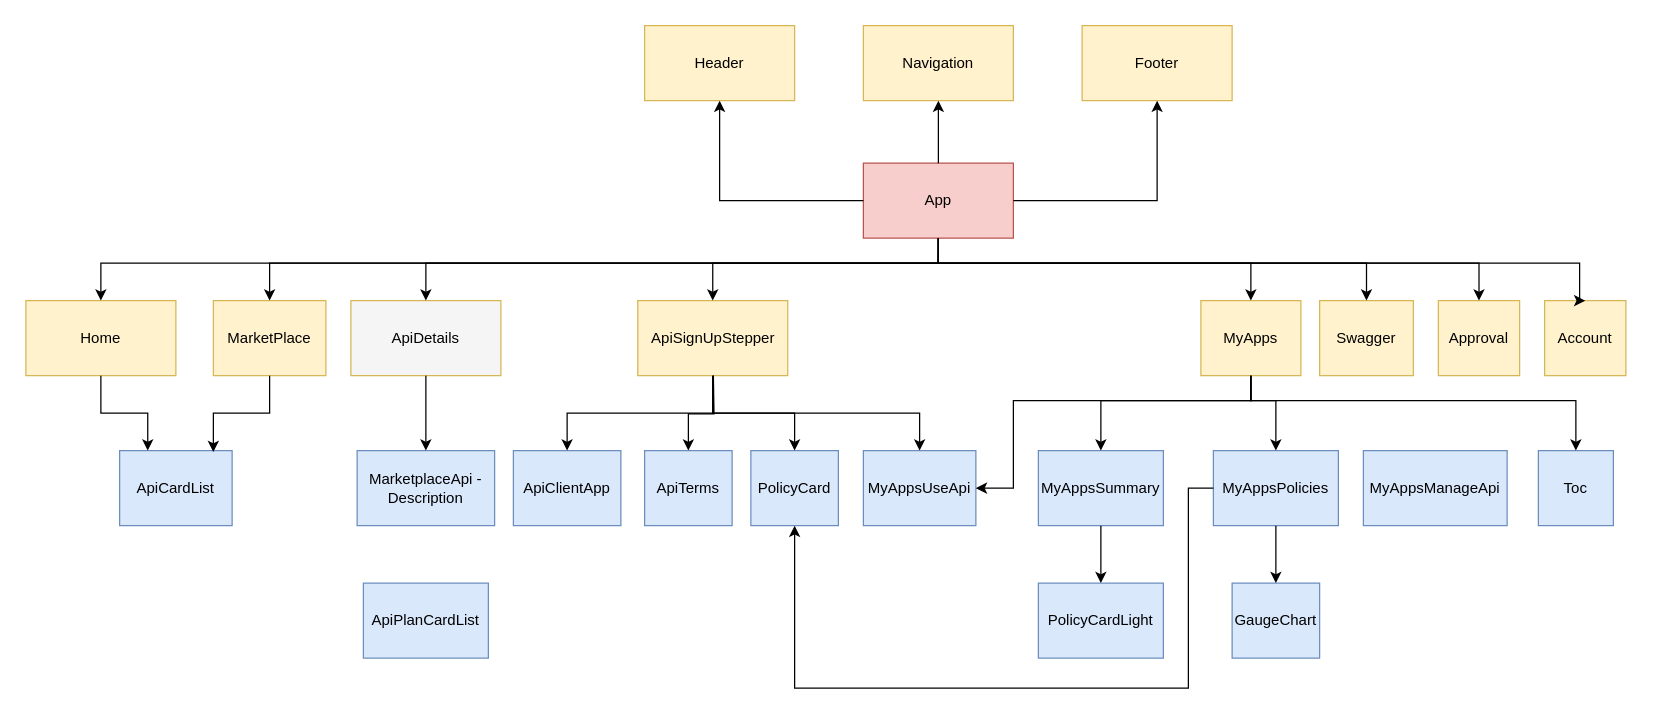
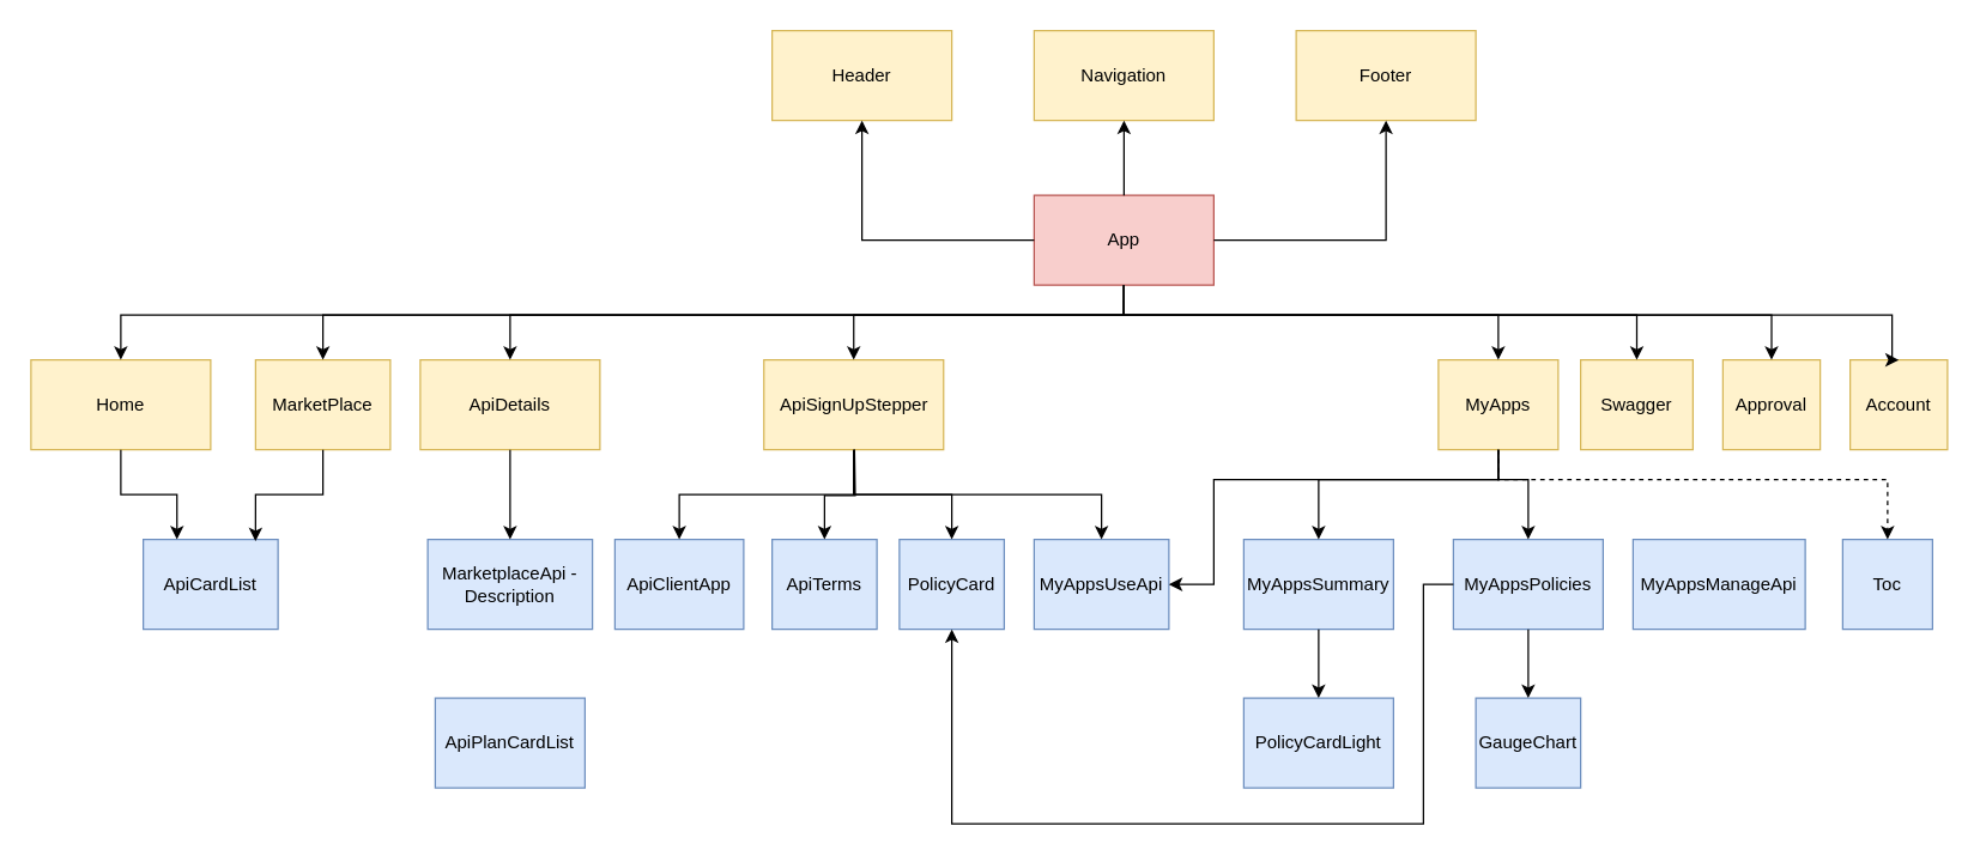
  <mxCell id="0" />
  <mxCell id="1" parent="0" />
  <mxCell id="2" value="App" style="rounded=0;whiteSpace=wrap;html=1;fillColor=#f8cecc;strokeColor=#b85450;" vertex="1" parent="1"><mxGeometry x="690" y="130" width="120" height="60" as="geometry" /></mxCell>
  <mxCell id="3" value="MyApps" style="rounded=0;whiteSpace=wrap;html=1;fillColor=#fff2cc;strokeColor=#d6b656;" vertex="1" parent="1"><mxGeometry x="960" y="240" width="80" height="60" as="geometry" /></mxCell>
  <mxCell id="4" value="ApiSignUpStepper" style="rounded=0;whiteSpace=wrap;html=1;fillColor=#fff2cc;strokeColor=#d6b656;" vertex="1" parent="1"><mxGeometry x="509.5" y="240" width="120" height="60" as="geometry" /></mxCell>
- <mxCell id="5" value="ApiDetails" style="rounded=0;whiteSpace=wrap;html=1;fillColor=#f5f5f5;strokeColor=#d6b656;" vertex="1" parent="1"><mxGeometry x="280" y="240" width="120" height="60" as="geometry" /></mxCell>
+ <mxCell id="5" value="ApiDetails" style="rounded=0;whiteSpace=wrap;html=1;fillColor=#fff2cc;strokeColor=#d6b656;" vertex="1" parent="1"><mxGeometry x="280" y="240" width="120" height="60" as="geometry" /></mxCell>
  <mxCell id="6" value="MarketPlace" style="rounded=0;whiteSpace=wrap;html=1;fillColor=#fff2cc;strokeColor=#d6b656;" vertex="1" parent="1"><mxGeometry x="170" y="240" width="90" height="60" as="geometry" /></mxCell>
  <mxCell id="7" value="Home" style="rounded=0;whiteSpace=wrap;html=1;fillColor=#fff2cc;strokeColor=#d6b656;" vertex="1" parent="1"><mxGeometry x="20" y="240" width="120" height="60" as="geometry" /></mxCell>
  <mxCell id="8" value="Footer" style="rounded=0;whiteSpace=wrap;html=1;fillColor=#fff2cc;strokeColor=#d6b656;" vertex="1" parent="1"><mxGeometry x="865" y="20" width="120" height="60" as="geometry" /></mxCell>
  <mxCell id="9" value="Navigation" style="rounded=0;whiteSpace=wrap;html=1;fillColor=#fff2cc;strokeColor=#d6b656;" vertex="1" parent="1"><mxGeometry x="690" y="20" width="120" height="60" as="geometry" /></mxCell>
  <mxCell id="10" value="Header" style="rounded=0;whiteSpace=wrap;html=1;fillColor=#fff2cc;strokeColor=#d6b656;" vertex="1" parent="1"><mxGeometry x="515" y="20" width="120" height="60" as="geometry" /></mxCell>
  <mxCell id="11" value="Approval" style="rounded=0;whiteSpace=wrap;html=1;fillColor=#fff2cc;strokeColor=#d6b656;" vertex="1" parent="1"><mxGeometry x="1150" y="240" width="65" height="60" as="geometry" /></mxCell>
  <mxCell id="12" value="Swagger" style="rounded=0;whiteSpace=wrap;html=1;fillColor=#fff2cc;strokeColor=#d6b656;" vertex="1" parent="1"><mxGeometry x="1055" y="240" width="75" height="60" as="geometry" /></mxCell>
  <mxCell id="13" value="Account" style="rounded=0;whiteSpace=wrap;html=1;fillColor=#fff2cc;strokeColor=#d6b656;" vertex="1" parent="1"><mxGeometry x="1235" y="240" width="65" height="60" as="geometry" /></mxCell>
  <mxCell id="14" value="ApiCardList" style="rounded=0;whiteSpace=wrap;html=1;fillColor=#dae8fc;strokeColor=#6c8ebf;" vertex="1" parent="1"><mxGeometry x="95" y="360" width="90" height="60" as="geometry" /></mxCell>
  <mxCell id="15" value="MarketplaceApi -Description" style="rounded=0;whiteSpace=wrap;html=1;fillColor=#dae8fc;strokeColor=#6c8ebf;" vertex="1" parent="1"><mxGeometry x="285" y="360" width="110" height="60" as="geometry" /></mxCell>
  <mxCell id="16" value="ApiPlanCardList" style="rounded=0;whiteSpace=wrap;html=1;fillColor=#dae8fc;strokeColor=#6c8ebf;" vertex="1" parent="1"><mxGeometry x="290" y="466" width="100" height="60" as="geometry" /></mxCell>
  <mxCell id="17" value="ApiClientApp" style="rounded=0;whiteSpace=wrap;html=1;fillColor=#dae8fc;strokeColor=#6c8ebf;" vertex="1" parent="1"><mxGeometry x="410" y="360" width="86" height="60" as="geometry" /></mxCell>
  <mxCell id="18" value="ApiTerms" style="rounded=0;whiteSpace=wrap;html=1;fillColor=#dae8fc;strokeColor=#6c8ebf;" vertex="1" parent="1"><mxGeometry x="515" y="360" width="70" height="60" as="geometry" /></mxCell>
  <mxCell id="19" value="MyAppsUseApi" style="rounded=0;whiteSpace=wrap;html=1;fillColor=#dae8fc;strokeColor=#6c8ebf;" vertex="1" parent="1"><mxGeometry x="690" y="360" width="90" height="60" as="geometry" /></mxCell>
  <mxCell id="20" value="PolicyCard" style="rounded=0;whiteSpace=wrap;html=1;fillColor=#dae8fc;strokeColor=#6c8ebf;" vertex="1" parent="1"><mxGeometry x="600" y="360" width="70" height="60" as="geometry" /></mxCell>
  <mxCell id="21" value="MyAppsSummary" style="rounded=0;whiteSpace=wrap;html=1;fillColor=#dae8fc;strokeColor=#6c8ebf;" vertex="1" parent="1"><mxGeometry x="830" y="360" width="100" height="60" as="geometry" /></mxCell>
  <mxCell id="22" value="PolicyCardLight" style="rounded=0;whiteSpace=wrap;html=1;fillColor=#dae8fc;strokeColor=#6c8ebf;" vertex="1" parent="1"><mxGeometry x="830" y="466" width="100" height="60" as="geometry" /></mxCell>
  <mxCell id="23" value="MyAppsPolicies" style="rounded=0;whiteSpace=wrap;html=1;fillColor=#dae8fc;strokeColor=#6c8ebf;" vertex="1" parent="1"><mxGeometry x="970" y="360" width="100" height="60" as="geometry" /></mxCell>
  <mxCell id="24" value="MyAppsManageApi" style="rounded=0;whiteSpace=wrap;html=1;fillColor=#dae8fc;strokeColor=#6c8ebf;" vertex="1" parent="1"><mxGeometry x="1090" y="360" width="115" height="60" as="geometry" /></mxCell>
  <mxCell id="25" value="GaugeChart" style="rounded=0;whiteSpace=wrap;html=1;fillColor=#dae8fc;strokeColor=#6c8ebf;" vertex="1" parent="1"><mxGeometry x="985" y="466" width="70" height="60" as="geometry" /></mxCell>
  <mxCell id="26" value="Toc" style="rounded=0;whiteSpace=wrap;html=1;fillColor=#dae8fc;strokeColor=#6c8ebf;" vertex="1" parent="1"><mxGeometry x="1230" y="360" width="60" height="60" as="geometry" /></mxCell>
  <mxCell id="27" value="" style="endArrow=classic;html=1;rounded=0;edgeStyle=orthogonalEdgeStyle;exitX=0;exitY=0.5;exitDx=0;exitDy=0;entryX=0.5;entryY=1;entryDx=0;entryDy=0;" edge="1" parent="1" source="2" target="10"><mxGeometry width="50" height="50" relative="1" as="geometry"><mxPoint x="985" y="220" as="sourcePoint" /><mxPoint x="1035" y="170" as="targetPoint" /></mxGeometry></mxCell>
  <mxCell id="28" value="" style="endArrow=classic;html=1;rounded=0;edgeStyle=orthogonalEdgeStyle;exitX=1;exitY=0.5;exitDx=0;exitDy=0;entryX=0.5;entryY=1;entryDx=0;entryDy=0;" edge="1" parent="1" source="2" target="8"><mxGeometry width="50" height="50" relative="1" as="geometry"><mxPoint x="700" y="170" as="sourcePoint" /><mxPoint x="585" y="90" as="targetPoint" /></mxGeometry></mxCell>
  <mxCell id="29" value="" style="endArrow=classic;html=1;rounded=0;edgeStyle=orthogonalEdgeStyle;exitX=0.5;exitY=0;exitDx=0;exitDy=0;entryX=0.5;entryY=1;entryDx=0;entryDy=0;" edge="1" parent="1" source="2" target="9"><mxGeometry width="50" height="50" relative="1" as="geometry"><mxPoint x="710" y="180" as="sourcePoint" /><mxPoint x="595" y="100" as="targetPoint" /></mxGeometry></mxCell>
  <mxCell id="30" value="" style="endArrow=classic;html=1;rounded=0;edgeStyle=orthogonalEdgeStyle;exitX=0.5;exitY=1;exitDx=0;exitDy=0;entryX=0.25;entryY=0;entryDx=0;entryDy=0;" edge="1" parent="1" source="7" target="14"><mxGeometry width="50" height="50" relative="1" as="geometry"><mxPoint x="590" y="530" as="sourcePoint" /><mxPoint x="640" y="480" as="targetPoint" /></mxGeometry></mxCell>
  <mxCell id="31" value="" style="endArrow=classic;html=1;rounded=0;edgeStyle=orthogonalEdgeStyle;exitX=0.5;exitY=1;exitDx=0;exitDy=0;entryX=0.833;entryY=0.019;entryDx=0;entryDy=0;entryPerimeter=0;" edge="1" parent="1" source="6" target="14"><mxGeometry width="50" height="50" relative="1" as="geometry"><mxPoint x="40" y="310" as="sourcePoint" /><mxPoint x="110" y="400" as="targetPoint" /></mxGeometry></mxCell>
  <mxCell id="32" value="" style="endArrow=classic;html=1;rounded=0;edgeStyle=orthogonalEdgeStyle;exitX=0.5;exitY=1;exitDx=0;exitDy=0;entryX=0.5;entryY=0;entryDx=0;entryDy=0;" edge="1" parent="1" source="5" target="15"><mxGeometry width="50" height="50" relative="1" as="geometry"><mxPoint x="-100" y="320" as="sourcePoint" /><mxPoint x="-30" y="410" as="targetPoint" /></mxGeometry></mxCell>
  <mxCell id="33" value="" style="endArrow=classic;html=1;rounded=0;edgeStyle=orthogonalEdgeStyle;exitX=0.5;exitY=1;exitDx=0;exitDy=0;" edge="1" parent="1" source="4" target="17"><mxGeometry width="50" height="50" relative="1" as="geometry"><mxPoint x="600" y="450" as="sourcePoint" /><mxPoint x="650" y="400" as="targetPoint" /></mxGeometry></mxCell>
  <mxCell id="34" value="" style="endArrow=classic;html=1;rounded=0;edgeStyle=orthogonalEdgeStyle;entryX=0.5;entryY=0;entryDx=0;entryDy=0;" edge="1" parent="1" target="18"><mxGeometry width="50" height="50" relative="1" as="geometry"><mxPoint x="570" y="300" as="sourcePoint" /><mxPoint x="40" y="440" as="targetPoint" /></mxGeometry></mxCell>
  <mxCell id="35" value="" style="endArrow=classic;html=1;rounded=0;edgeStyle=orthogonalEdgeStyle;entryX=0.5;entryY=0;entryDx=0;entryDy=0;" edge="1" parent="1" target="19"><mxGeometry width="50" height="50" relative="1" as="geometry"><mxPoint x="570" y="300" as="sourcePoint" /><mxPoint x="50" y="450" as="targetPoint" /><Array as="points"><mxPoint x="570" y="330" /><mxPoint x="735" y="330" /></Array></mxGeometry></mxCell>
  <mxCell id="36" value="" style="endArrow=classic;html=1;rounded=0;edgeStyle=orthogonalEdgeStyle;exitX=0.5;exitY=1;exitDx=0;exitDy=0;entryX=0.5;entryY=0;entryDx=0;entryDy=0;" edge="1" parent="1" source="4" target="20"><mxGeometry width="50" height="50" relative="1" as="geometry"><mxPoint x="550" y="450" as="sourcePoint" /><mxPoint x="600" y="400" as="targetPoint" /></mxGeometry></mxCell>
  <mxCell id="37" value="" style="endArrow=classic;html=1;rounded=0;edgeStyle=orthogonalEdgeStyle;exitX=0.5;exitY=1;exitDx=0;exitDy=0;entryX=1;entryY=0.5;entryDx=0;entryDy=0;" edge="1" parent="1" source="3" target="19"><mxGeometry width="50" height="50" relative="1" as="geometry"><mxPoint x="840" y="500" as="sourcePoint" /><mxPoint x="890" y="450" as="targetPoint" /><Array as="points"><mxPoint x="1000" y="320" /><mxPoint x="810" y="320" /><mxPoint x="810" y="390" /></Array></mxGeometry></mxCell>
  <mxCell id="38" value="" style="endArrow=classic;html=1;rounded=0;edgeStyle=orthogonalEdgeStyle;entryX=0.5;entryY=0;entryDx=0;entryDy=0;" edge="1" parent="1" target="21"><mxGeometry width="50" height="50" relative="1" as="geometry"><mxPoint x="1000" y="300" as="sourcePoint" /><mxPoint x="890" y="450" as="targetPoint" /><Array as="points"><mxPoint x="1000" y="300" /><mxPoint x="1000" y="320" /><mxPoint x="880" y="320" /></Array></mxGeometry></mxCell>
  <mxCell id="39" value="" style="endArrow=classic;html=1;rounded=0;edgeStyle=orthogonalEdgeStyle;exitX=0.5;exitY=1;exitDx=0;exitDy=0;entryX=0.5;entryY=0;entryDx=0;entryDy=0;" edge="1" parent="1" source="21" target="22"><mxGeometry width="50" height="50" relative="1" as="geometry"><mxPoint x="680" y="500" as="sourcePoint" /><mxPoint x="730" y="450" as="targetPoint" /></mxGeometry></mxCell>
  <mxCell id="40" value="" style="endArrow=classic;html=1;rounded=0;edgeStyle=orthogonalEdgeStyle;exitX=0.5;exitY=1;exitDx=0;exitDy=0;entryX=0.5;entryY=0;entryDx=0;entryDy=0;" edge="1" parent="1" source="3" target="23"><mxGeometry width="50" height="50" relative="1" as="geometry"><mxPoint x="930" y="500" as="sourcePoint" /><mxPoint x="980" y="450" as="targetPoint" /><Array as="points"><mxPoint x="1000" y="320" /><mxPoint x="1020" y="320" /></Array></mxGeometry></mxCell>
  <mxCell id="41" value="" style="endArrow=classic;html=1;rounded=0;edgeStyle=orthogonalEdgeStyle;exitX=0.5;exitY=1;exitDx=0;exitDy=0;entryX=0.5;entryY=0;entryDx=0;entryDy=0;" edge="1" parent="1" source="23" target="25"><mxGeometry width="50" height="50" relative="1" as="geometry"><mxPoint x="930" y="500" as="sourcePoint" /><mxPoint x="980" y="450" as="targetPoint" /></mxGeometry></mxCell>
  <mxCell id="42" value="" style="endArrow=classic;html=1;rounded=0;edgeStyle=orthogonalEdgeStyle;exitX=0;exitY=0.5;exitDx=0;exitDy=0;entryX=0.5;entryY=1;entryDx=0;entryDy=0;" edge="1" parent="1" source="23" target="20"><mxGeometry width="50" height="50" relative="1" as="geometry"><mxPoint x="930" y="500" as="sourcePoint" /><mxPoint x="980" y="450" as="targetPoint" /><Array as="points"><mxPoint x="950" y="390" /><mxPoint x="950" y="550" /><mxPoint x="635" y="550" /></Array></mxGeometry></mxCell>
- <mxCell id="43" value="" style="endArrow=classic;html=1;rounded=0;edgeStyle=orthogonalEdgeStyle;exitX=0.5;exitY=1;exitDx=0;exitDy=0;entryX=0.5;entryY=0;entryDx=0;entryDy=0;" edge="1" parent="1" source="3" target="26"><mxGeometry width="50" height="50" relative="1" as="geometry"><mxPoint x="960" y="520" as="sourcePoint" /><mxPoint x="1230" y="450" as="targetPoint" /><Array as="points"><mxPoint x="1000" y="320" /><mxPoint x="1260" y="320" /></Array></mxGeometry></mxCell>
+ <mxCell id="43" value="" style="endArrow=classic;html=1;rounded=0;edgeStyle=orthogonalEdgeStyle;exitX=0.5;exitY=1;exitDx=0;exitDy=0;entryX=0.5;entryY=0;entryDx=0;entryDy=0;dashed=1;" edge="1" parent="1" source="3" target="26"><mxGeometry width="50" height="50" relative="1" as="geometry"><mxPoint x="960" y="520" as="sourcePoint" /><mxPoint x="1230" y="450" as="targetPoint" /><Array as="points"><mxPoint x="1000" y="320" /><mxPoint x="1260" y="320" /></Array></mxGeometry></mxCell>
  <mxCell id="44" value="" style="endArrow=classic;html=1;rounded=0;edgeStyle=orthogonalEdgeStyle;exitX=0.5;exitY=1;exitDx=0;exitDy=0;entryX=0.5;entryY=0;entryDx=0;entryDy=0;" edge="1" parent="1" source="2" target="12"><mxGeometry width="50" height="50" relative="1" as="geometry"><mxPoint x="820" y="510" as="sourcePoint" /><mxPoint x="870" y="460" as="targetPoint" /><Array as="points"><mxPoint x="750" y="210" /><mxPoint x="1093" y="210" /></Array></mxGeometry></mxCell>
  <mxCell id="45" value="" style="endArrow=classic;html=1;rounded=0;edgeStyle=orthogonalEdgeStyle;entryX=0.5;entryY=0;entryDx=0;entryDy=0;" edge="1" parent="1" target="11"><mxGeometry width="50" height="50" relative="1" as="geometry"><mxPoint x="750" y="190" as="sourcePoint" /><mxPoint x="1250" y="250" as="targetPoint" /><Array as="points"><mxPoint x="750" y="210" /><mxPoint x="1183" y="210" /></Array></mxGeometry></mxCell>
  <mxCell id="46" value="" style="endArrow=classic;html=1;rounded=0;edgeStyle=orthogonalEdgeStyle;entryX=0.5;entryY=0;entryDx=0;entryDy=0;" edge="1" parent="1" target="3"><mxGeometry width="50" height="50" relative="1" as="geometry"><mxPoint x="750" y="190" as="sourcePoint" /><mxPoint x="1110" y="300" as="targetPoint" /><Array as="points"><mxPoint x="750" y="210" /><mxPoint x="1000" y="210" /></Array></mxGeometry></mxCell>
  <mxCell id="47" value="" style="endArrow=classic;html=1;rounded=0;edgeStyle=orthogonalEdgeStyle;entryX=0.5;entryY=0;entryDx=0;entryDy=0;" edge="1" parent="1" target="13"><mxGeometry width="50" height="50" relative="1" as="geometry"><mxPoint x="750" y="190" as="sourcePoint" /><mxPoint x="1270" y="270" as="targetPoint" /><Array as="points"><mxPoint x="750" y="210" /><mxPoint x="1263" y="210" /></Array></mxGeometry></mxCell>
  <mxCell id="48" value="" style="endArrow=classic;html=1;rounded=0;edgeStyle=orthogonalEdgeStyle;exitX=0.5;exitY=1;exitDx=0;exitDy=0;entryX=0.5;entryY=0;entryDx=0;entryDy=0;" edge="1" parent="1" source="2" target="4"><mxGeometry width="50" height="50" relative="1" as="geometry"><mxPoint x="700" y="510" as="sourcePoint" /><mxPoint x="750" y="460" as="targetPoint" /><Array as="points"><mxPoint x="750" y="210" /><mxPoint x="570" y="210" /></Array></mxGeometry></mxCell>
  <mxCell id="49" value="" style="endArrow=classic;html=1;rounded=0;edgeStyle=orthogonalEdgeStyle;" edge="1" parent="1" target="5"><mxGeometry width="50" height="50" relative="1" as="geometry"><mxPoint x="750" y="190" as="sourcePoint" /><mxPoint x="579.5" y="250" as="targetPoint" /><Array as="points"><mxPoint x="750" y="210" /><mxPoint x="340" y="210" /></Array></mxGeometry></mxCell>
  <mxCell id="50" value="" style="endArrow=classic;html=1;rounded=0;edgeStyle=orthogonalEdgeStyle;entryX=0.5;entryY=0;entryDx=0;entryDy=0;" edge="1" parent="1" target="6"><mxGeometry width="50" height="50" relative="1" as="geometry"><mxPoint x="750" y="190" as="sourcePoint" /><mxPoint x="589.5" y="260" as="targetPoint" /><Array as="points"><mxPoint x="750" y="210" /><mxPoint x="215" y="210" /></Array></mxGeometry></mxCell>
  <mxCell id="51" value="" style="endArrow=classic;html=1;rounded=0;edgeStyle=orthogonalEdgeStyle;entryX=0.5;entryY=0;entryDx=0;entryDy=0;" edge="1" parent="1" target="7"><mxGeometry width="50" height="50" relative="1" as="geometry"><mxPoint x="750" y="200" as="sourcePoint" /><mxPoint x="599.5" y="270" as="targetPoint" /><Array as="points"><mxPoint x="750" y="210" /><mxPoint x="80" y="210" /></Array></mxGeometry></mxCell>
